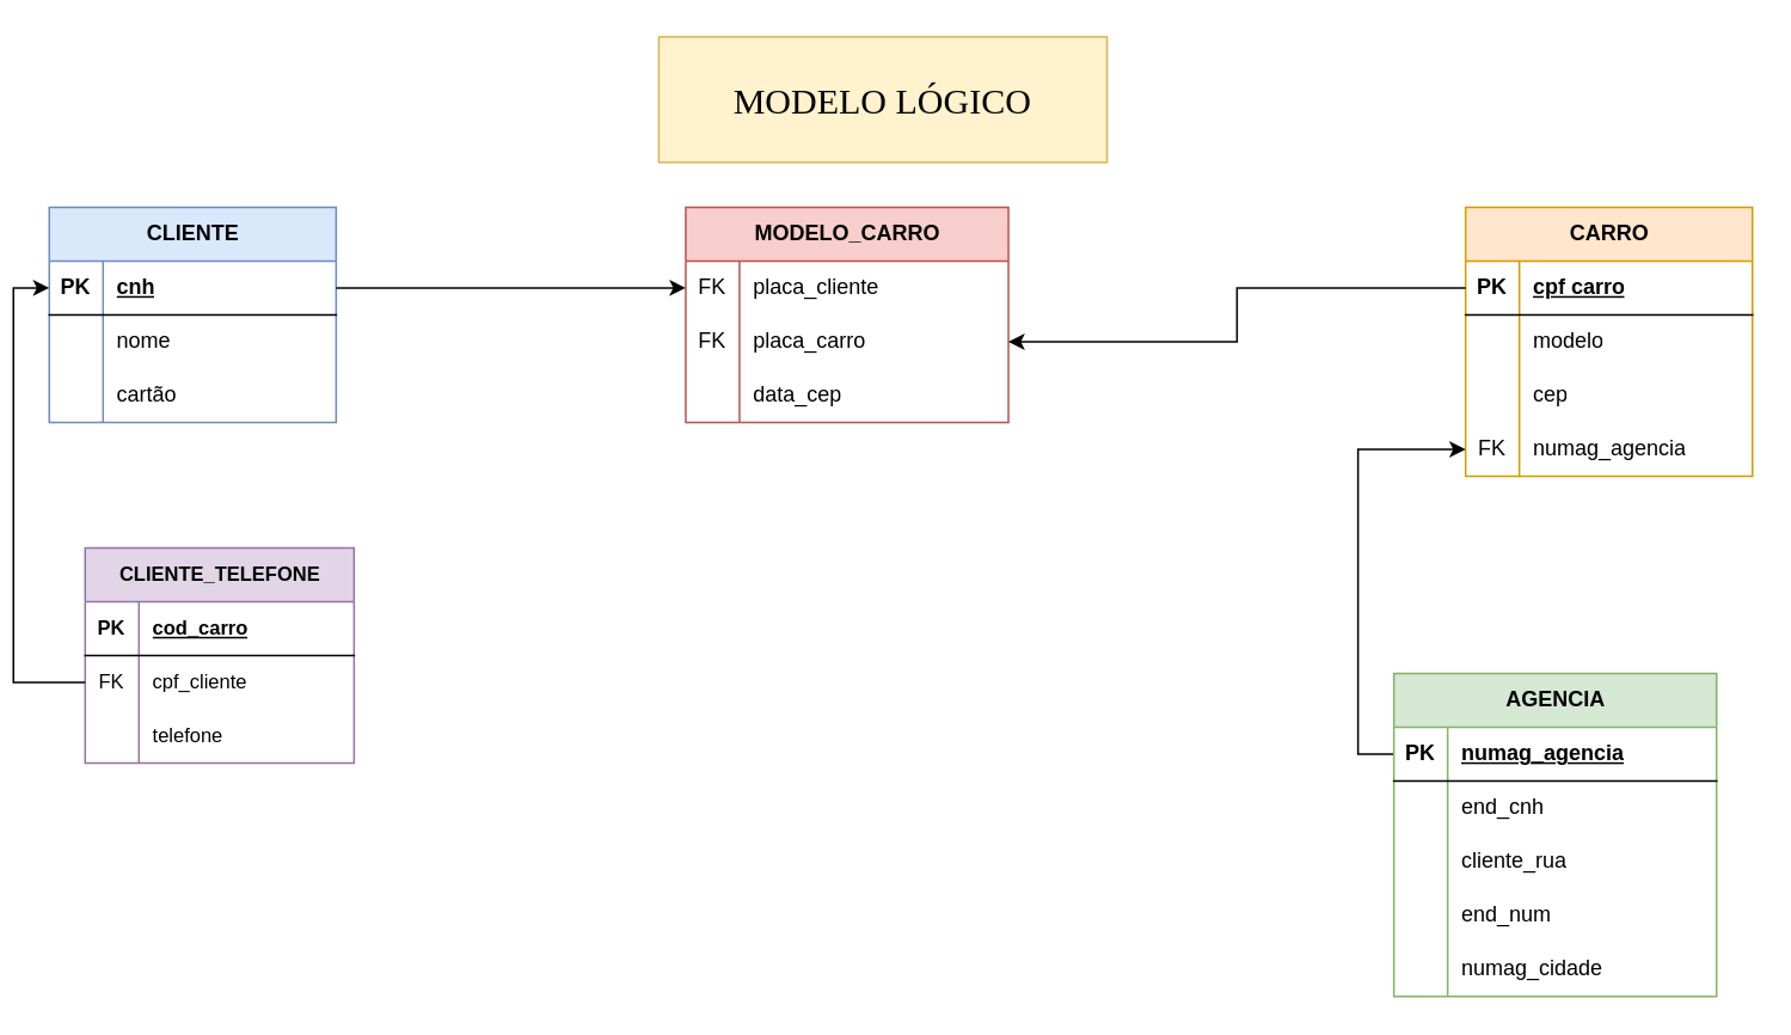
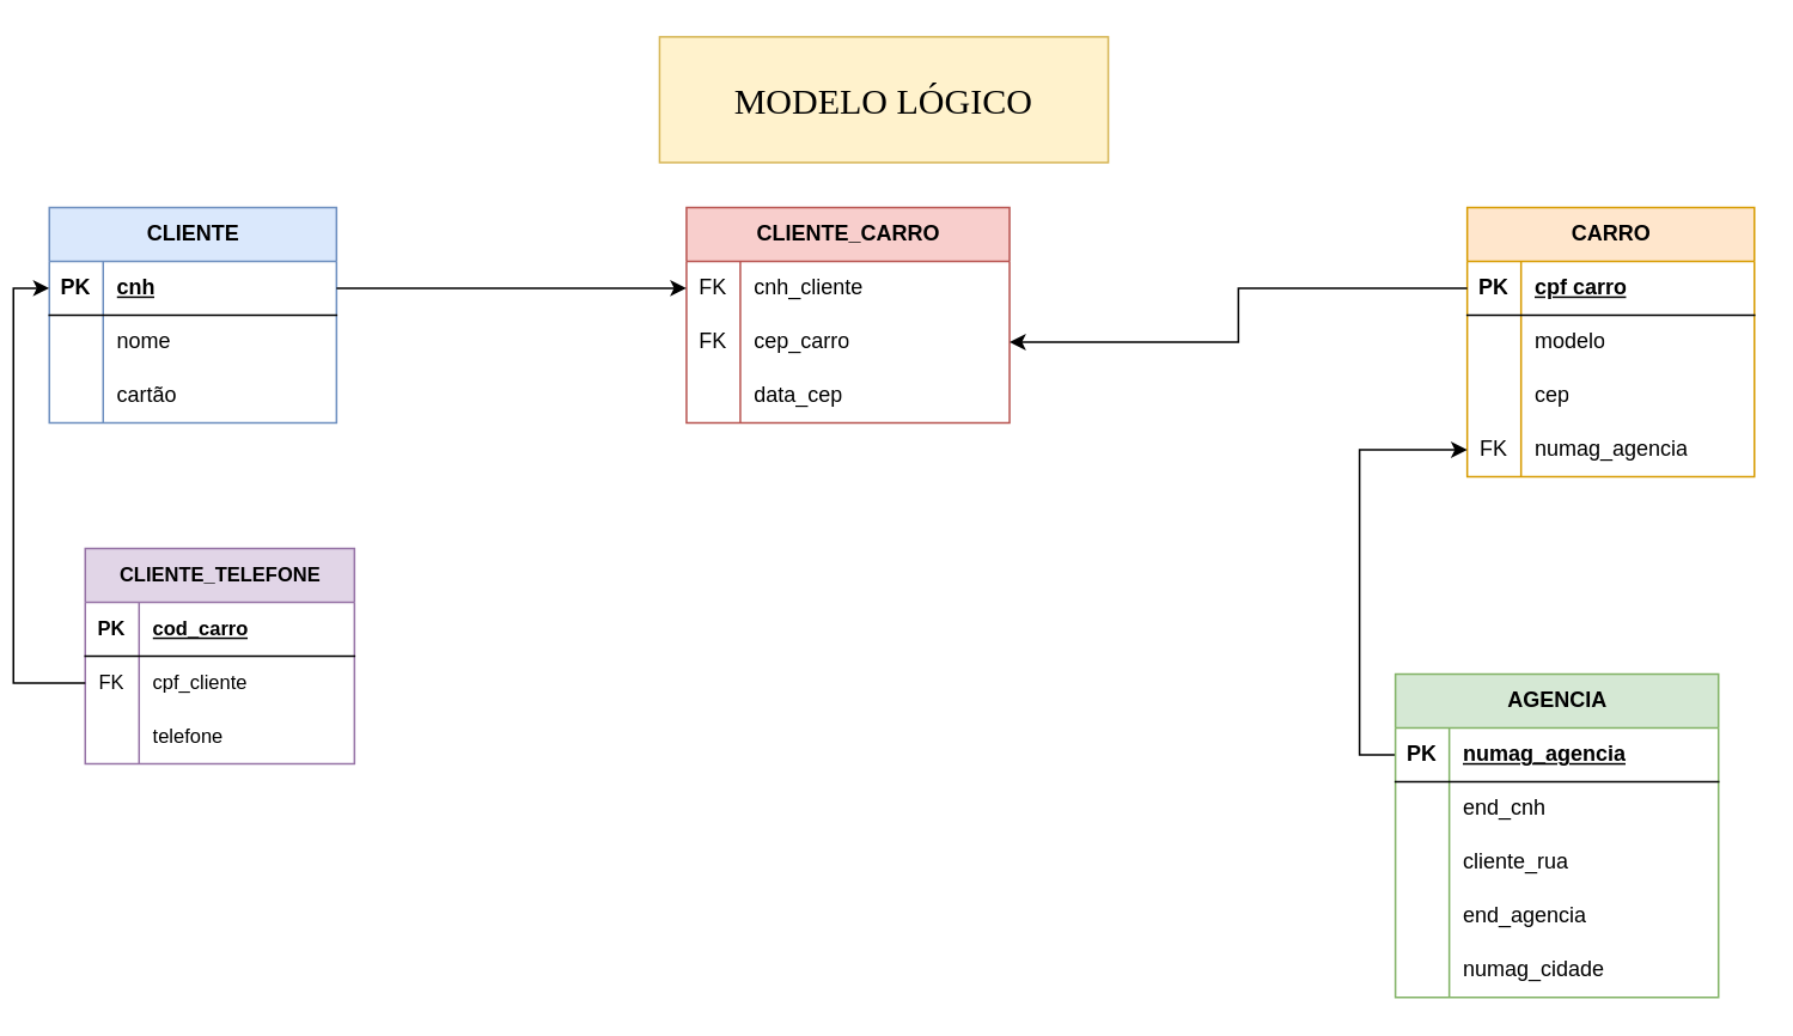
  <mxCell id="0" />
  <mxCell id="1" parent="0" />
  <mxCell id="2" value="MODELO LÓGICO" style="text;html=1;strokeColor=#d6b656;fillColor=#fff2cc;align=center;verticalAlign=middle;whiteSpace=wrap;rounded=0;fontSize=20;fontFamily=Verdana;" vertex="1" parent="1"><mxGeometry x="360" y="20" width="250" height="70" as="geometry" /></mxCell>
  <mxCell id="3" value="CLIENTE" style="shape=table;startSize=30;container=1;collapsible=1;childLayout=tableLayout;fixedRows=1;rowLines=0;fontStyle=1;align=center;resizeLast=1;html=1;fillColor=#dae8fc;strokeColor=#6c8ebf;" vertex="1" parent="1"><mxGeometry x="20" y="115" width="160" height="120" as="geometry" /></mxCell>
  <mxCell id="4" value="" style="shape=tableRow;horizontal=0;startSize=0;swimlaneHead=0;swimlaneBody=0;fillColor=none;collapsible=0;dropTarget=0;points=[[0,0.5],[1,0.5]];portConstraint=eastwest;top=0;left=0;right=0;bottom=1;" vertex="1" parent="3"><mxGeometry y="30" width="160" height="30" as="geometry" /></mxCell>
  <mxCell id="5" value="PK" style="shape=partialRectangle;connectable=0;fillColor=none;top=0;left=0;bottom=0;right=0;fontStyle=1;overflow=hidden;whiteSpace=wrap;html=1;" vertex="1" parent="4"><mxGeometry width="30" height="30" as="geometry"><mxRectangle width="30" height="30" as="alternateBounds" /></mxGeometry></mxCell>
  <mxCell id="6" value="cnh" style="shape=partialRectangle;connectable=0;fillColor=none;top=0;left=0;bottom=0;right=0;align=left;spacingLeft=6;fontStyle=5;overflow=hidden;whiteSpace=wrap;html=1;" vertex="1" parent="4"><mxGeometry x="30" width="130" height="30" as="geometry"><mxRectangle width="130" height="30" as="alternateBounds" /></mxGeometry></mxCell>
  <mxCell id="7" value="" style="shape=tableRow;horizontal=0;startSize=0;swimlaneHead=0;swimlaneBody=0;fillColor=none;collapsible=0;dropTarget=0;points=[[0,0.5],[1,0.5]];portConstraint=eastwest;top=0;left=0;right=0;bottom=0;" vertex="1" parent="3"><mxGeometry y="60" width="160" height="30" as="geometry" /></mxCell>
  <mxCell id="8" value="" style="shape=partialRectangle;connectable=0;fillColor=none;top=0;left=0;bottom=0;right=0;editable=1;overflow=hidden;whiteSpace=wrap;html=1;" vertex="1" parent="7"><mxGeometry width="30" height="30" as="geometry"><mxRectangle width="30" height="30" as="alternateBounds" /></mxGeometry></mxCell>
  <mxCell id="9" value="nome" style="shape=partialRectangle;connectable=0;fillColor=none;top=0;left=0;bottom=0;right=0;align=left;spacingLeft=6;overflow=hidden;whiteSpace=wrap;html=1;" vertex="1" parent="7"><mxGeometry x="30" width="130" height="30" as="geometry"><mxRectangle width="130" height="30" as="alternateBounds" /></mxGeometry></mxCell>
  <mxCell id="10" value="" style="shape=tableRow;horizontal=0;startSize=0;swimlaneHead=0;swimlaneBody=0;fillColor=none;collapsible=0;dropTarget=0;points=[[0,0.5],[1,0.5]];portConstraint=eastwest;top=0;left=0;right=0;bottom=0;" vertex="1" parent="3"><mxGeometry y="90" width="160" height="30" as="geometry" /></mxCell>
  <mxCell id="11" value="" style="shape=partialRectangle;connectable=0;fillColor=none;top=0;left=0;bottom=0;right=0;editable=1;overflow=hidden;whiteSpace=wrap;html=1;" vertex="1" parent="10"><mxGeometry width="30" height="30" as="geometry"><mxRectangle width="30" height="30" as="alternateBounds" /></mxGeometry></mxCell>
  <mxCell id="12" value="cartão" style="shape=partialRectangle;connectable=0;fillColor=none;top=0;left=0;bottom=0;right=0;align=left;spacingLeft=6;overflow=hidden;whiteSpace=wrap;html=1;" vertex="1" parent="10"><mxGeometry x="30" width="130" height="30" as="geometry"><mxRectangle width="130" height="30" as="alternateBounds" /></mxGeometry></mxCell>
- <mxCell id="13" value="MODELO_CARRO" style="shape=table;startSize=30;container=1;collapsible=1;childLayout=tableLayout;fixedRows=1;rowLines=0;fontStyle=1;align=center;resizeLast=1;html=1;fillColor=#f8cecc;strokeColor=#b85450;" vertex="1" parent="1"><mxGeometry x="375" y="115" width="180" height="120" as="geometry" /></mxCell>
+ <mxCell id="13" value="CLIENTE_CARRO" style="shape=table;startSize=30;container=1;collapsible=1;childLayout=tableLayout;fixedRows=1;rowLines=0;fontStyle=1;align=center;resizeLast=1;html=1;fillColor=#f8cecc;strokeColor=#b85450;" vertex="1" parent="1"><mxGeometry x="375" y="115" width="180" height="120" as="geometry" /></mxCell>
  <mxCell id="14" value="" style="shape=tableRow;horizontal=0;startSize=0;swimlaneHead=0;swimlaneBody=0;fillColor=none;collapsible=0;dropTarget=0;points=[[0,0.5],[1,0.5]];portConstraint=eastwest;top=0;left=0;right=0;bottom=0;" vertex="1" parent="13"><mxGeometry y="30" width="180" height="30" as="geometry" /></mxCell>
  <mxCell id="15" value="FK" style="shape=partialRectangle;connectable=0;fillColor=none;top=0;left=0;bottom=0;right=0;editable=1;overflow=hidden;whiteSpace=wrap;html=1;" vertex="1" parent="14"><mxGeometry width="30" height="30" as="geometry"><mxRectangle width="30" height="30" as="alternateBounds" /></mxGeometry></mxCell>
- <mxCell id="16" value="placa_cliente" style="shape=partialRectangle;connectable=0;fillColor=none;top=0;left=0;bottom=0;right=0;align=left;spacingLeft=6;overflow=hidden;whiteSpace=wrap;html=1;" vertex="1" parent="14"><mxGeometry x="30" width="150" height="30" as="geometry"><mxRectangle width="150" height="30" as="alternateBounds" /></mxGeometry></mxCell>
+ <mxCell id="16" value="cnh_cliente" style="shape=partialRectangle;connectable=0;fillColor=none;top=0;left=0;bottom=0;right=0;align=left;spacingLeft=6;overflow=hidden;whiteSpace=wrap;html=1;" vertex="1" parent="14"><mxGeometry x="30" width="150" height="30" as="geometry"><mxRectangle width="150" height="30" as="alternateBounds" /></mxGeometry></mxCell>
  <mxCell id="17" value="" style="shape=tableRow;horizontal=0;startSize=0;swimlaneHead=0;swimlaneBody=0;fillColor=none;collapsible=0;dropTarget=0;points=[[0,0.5],[1,0.5]];portConstraint=eastwest;top=0;left=0;right=0;bottom=0;" vertex="1" parent="13"><mxGeometry y="60" width="180" height="30" as="geometry" /></mxCell>
  <mxCell id="18" value="FK" style="shape=partialRectangle;connectable=0;fillColor=none;top=0;left=0;bottom=0;right=0;editable=1;overflow=hidden;whiteSpace=wrap;html=1;" vertex="1" parent="17"><mxGeometry width="30" height="30" as="geometry"><mxRectangle width="30" height="30" as="alternateBounds" /></mxGeometry></mxCell>
- <mxCell id="19" value="placa_carro" style="shape=partialRectangle;connectable=0;fillColor=none;top=0;left=0;bottom=0;right=0;align=left;spacingLeft=6;overflow=hidden;whiteSpace=wrap;html=1;" vertex="1" parent="17"><mxGeometry x="30" width="150" height="30" as="geometry"><mxRectangle width="150" height="30" as="alternateBounds" /></mxGeometry></mxCell>
+ <mxCell id="19" value="cep_carro" style="shape=partialRectangle;connectable=0;fillColor=none;top=0;left=0;bottom=0;right=0;align=left;spacingLeft=6;overflow=hidden;whiteSpace=wrap;html=1;" vertex="1" parent="17"><mxGeometry x="30" width="150" height="30" as="geometry"><mxRectangle width="150" height="30" as="alternateBounds" /></mxGeometry></mxCell>
  <mxCell id="20" value="" style="shape=tableRow;horizontal=0;startSize=0;swimlaneHead=0;swimlaneBody=0;fillColor=none;collapsible=0;dropTarget=0;points=[[0,0.5],[1,0.5]];portConstraint=eastwest;top=0;left=0;right=0;bottom=0;" vertex="1" parent="13"><mxGeometry y="90" width="180" height="30" as="geometry" /></mxCell>
  <mxCell id="21" value="" style="shape=partialRectangle;connectable=0;fillColor=none;top=0;left=0;bottom=0;right=0;editable=1;overflow=hidden;whiteSpace=wrap;html=1;" vertex="1" parent="20"><mxGeometry width="30" height="30" as="geometry"><mxRectangle width="30" height="30" as="alternateBounds" /></mxGeometry></mxCell>
  <mxCell id="22" value="data_cep" style="shape=partialRectangle;connectable=0;fillColor=none;top=0;left=0;bottom=0;right=0;align=left;spacingLeft=6;overflow=hidden;whiteSpace=wrap;html=1;" vertex="1" parent="20"><mxGeometry x="30" width="150" height="30" as="geometry"><mxRectangle width="150" height="30" as="alternateBounds" /></mxGeometry></mxCell>
  <mxCell id="23" value="CARRO" style="shape=table;startSize=30;container=1;collapsible=1;childLayout=tableLayout;fixedRows=1;rowLines=0;fontStyle=1;align=center;resizeLast=1;html=1;fillColor=#ffe6cc;strokeColor=#d79b00;" vertex="1" parent="1"><mxGeometry x="810" y="115" width="160" height="150" as="geometry" /></mxCell>
  <mxCell id="24" value="" style="shape=tableRow;horizontal=0;startSize=0;swimlaneHead=0;swimlaneBody=0;fillColor=none;collapsible=0;dropTarget=0;points=[[0,0.5],[1,0.5]];portConstraint=eastwest;top=0;left=0;right=0;bottom=1;" vertex="1" parent="23"><mxGeometry y="30" width="160" height="30" as="geometry" /></mxCell>
  <mxCell id="25" value="PK" style="shape=partialRectangle;connectable=0;fillColor=none;top=0;left=0;bottom=0;right=0;fontStyle=1;overflow=hidden;whiteSpace=wrap;html=1;" vertex="1" parent="24"><mxGeometry width="30" height="30" as="geometry"><mxRectangle width="30" height="30" as="alternateBounds" /></mxGeometry></mxCell>
  <mxCell id="26" value="cpf carro" style="shape=partialRectangle;connectable=0;fillColor=none;top=0;left=0;bottom=0;right=0;align=left;spacingLeft=6;fontStyle=5;overflow=hidden;whiteSpace=wrap;html=1;" vertex="1" parent="24"><mxGeometry x="30" width="130" height="30" as="geometry"><mxRectangle width="130" height="30" as="alternateBounds" /></mxGeometry></mxCell>
  <mxCell id="27" value="" style="shape=tableRow;horizontal=0;startSize=0;swimlaneHead=0;swimlaneBody=0;fillColor=none;collapsible=0;dropTarget=0;points=[[0,0.5],[1,0.5]];portConstraint=eastwest;top=0;left=0;right=0;bottom=0;" vertex="1" parent="23"><mxGeometry y="60" width="160" height="30" as="geometry" /></mxCell>
  <mxCell id="28" value="" style="shape=partialRectangle;connectable=0;fillColor=none;top=0;left=0;bottom=0;right=0;editable=1;overflow=hidden;whiteSpace=wrap;html=1;" vertex="1" parent="27"><mxGeometry width="30" height="30" as="geometry"><mxRectangle width="30" height="30" as="alternateBounds" /></mxGeometry></mxCell>
  <mxCell id="29" value="modelo" style="shape=partialRectangle;connectable=0;fillColor=none;top=0;left=0;bottom=0;right=0;align=left;spacingLeft=6;overflow=hidden;whiteSpace=wrap;html=1;" vertex="1" parent="27"><mxGeometry x="30" width="130" height="30" as="geometry"><mxRectangle width="130" height="30" as="alternateBounds" /></mxGeometry></mxCell>
  <mxCell id="30" value="" style="shape=tableRow;horizontal=0;startSize=0;swimlaneHead=0;swimlaneBody=0;fillColor=none;collapsible=0;dropTarget=0;points=[[0,0.5],[1,0.5]];portConstraint=eastwest;top=0;left=0;right=0;bottom=0;" vertex="1" parent="23"><mxGeometry y="90" width="160" height="30" as="geometry" /></mxCell>
  <mxCell id="31" value="" style="shape=partialRectangle;connectable=0;fillColor=none;top=0;left=0;bottom=0;right=0;editable=1;overflow=hidden;whiteSpace=wrap;html=1;" vertex="1" parent="30"><mxGeometry width="30" height="30" as="geometry"><mxRectangle width="30" height="30" as="alternateBounds" /></mxGeometry></mxCell>
  <mxCell id="32" value="cep" style="shape=partialRectangle;connectable=0;fillColor=none;top=0;left=0;bottom=0;right=0;align=left;spacingLeft=6;overflow=hidden;whiteSpace=wrap;html=1;" vertex="1" parent="30"><mxGeometry x="30" width="130" height="30" as="geometry"><mxRectangle width="130" height="30" as="alternateBounds" /></mxGeometry></mxCell>
  <mxCell id="33" style="shape=tableRow;horizontal=0;startSize=0;swimlaneHead=0;swimlaneBody=0;fillColor=none;collapsible=0;dropTarget=0;points=[[0,0.5],[1,0.5]];portConstraint=eastwest;top=0;left=0;right=0;bottom=0;" vertex="1" parent="23"><mxGeometry y="120" width="160" height="30" as="geometry" /></mxCell>
  <mxCell id="34" value="FK" style="shape=partialRectangle;connectable=0;fillColor=none;top=0;left=0;bottom=0;right=0;editable=1;overflow=hidden;whiteSpace=wrap;html=1;" vertex="1" parent="33"><mxGeometry width="30" height="30" as="geometry"><mxRectangle width="30" height="30" as="alternateBounds" /></mxGeometry></mxCell>
  <mxCell id="35" value="numag_agencia" style="shape=partialRectangle;connectable=0;fillColor=none;top=0;left=0;bottom=0;right=0;align=left;spacingLeft=6;overflow=hidden;whiteSpace=wrap;html=1;" vertex="1" parent="33"><mxGeometry x="30" width="130" height="30" as="geometry"><mxRectangle width="130" height="30" as="alternateBounds" /></mxGeometry></mxCell>
  <mxCell id="36" value="CLIENTE_TELEFONE" style="shape=table;startSize=30;container=1;collapsible=1;childLayout=tableLayout;fixedRows=1;rowLines=0;fontStyle=1;align=center;resizeLast=1;html=1;fontSize=11;fillColor=#e1d5e7;strokeColor=#9673a6;" vertex="1" parent="1"><mxGeometry x="40" y="305" width="150" height="120" as="geometry" /></mxCell>
  <mxCell id="37" value="" style="shape=tableRow;horizontal=0;startSize=0;swimlaneHead=0;swimlaneBody=0;fillColor=none;collapsible=0;dropTarget=0;points=[[0,0.5],[1,0.5]];portConstraint=eastwest;top=0;left=0;right=0;bottom=1;fontSize=11;" vertex="1" parent="36"><mxGeometry y="30" width="150" height="30" as="geometry" /></mxCell>
  <mxCell id="38" value="PK" style="shape=partialRectangle;connectable=0;fillColor=none;top=0;left=0;bottom=0;right=0;fontStyle=1;overflow=hidden;whiteSpace=wrap;html=1;fontSize=11;" vertex="1" parent="37"><mxGeometry width="30" height="30" as="geometry"><mxRectangle width="30" height="30" as="alternateBounds" /></mxGeometry></mxCell>
  <mxCell id="39" value="cod_carro" style="shape=partialRectangle;connectable=0;fillColor=none;top=0;left=0;bottom=0;right=0;align=left;spacingLeft=6;fontStyle=5;overflow=hidden;whiteSpace=wrap;html=1;fontSize=11;" vertex="1" parent="37"><mxGeometry x="30" width="120" height="30" as="geometry"><mxRectangle width="120" height="30" as="alternateBounds" /></mxGeometry></mxCell>
  <mxCell id="40" value="" style="shape=tableRow;horizontal=0;startSize=0;swimlaneHead=0;swimlaneBody=0;fillColor=none;collapsible=0;dropTarget=0;points=[[0,0.5],[1,0.5]];portConstraint=eastwest;top=0;left=0;right=0;bottom=0;fontSize=11;" vertex="1" parent="36"><mxGeometry y="60" width="150" height="30" as="geometry" /></mxCell>
  <mxCell id="41" value="FK" style="shape=partialRectangle;connectable=0;fillColor=none;top=0;left=0;bottom=0;right=0;editable=1;overflow=hidden;whiteSpace=wrap;html=1;fontSize=11;" vertex="1" parent="40"><mxGeometry width="30" height="30" as="geometry"><mxRectangle width="30" height="30" as="alternateBounds" /></mxGeometry></mxCell>
  <mxCell id="42" value="cpf_cliente" style="shape=partialRectangle;connectable=0;fillColor=none;top=0;left=0;bottom=0;right=0;align=left;spacingLeft=6;overflow=hidden;whiteSpace=wrap;html=1;fontSize=11;" vertex="1" parent="40"><mxGeometry x="30" width="120" height="30" as="geometry"><mxRectangle width="120" height="30" as="alternateBounds" /></mxGeometry></mxCell>
  <mxCell id="43" value="" style="shape=tableRow;horizontal=0;startSize=0;swimlaneHead=0;swimlaneBody=0;fillColor=none;collapsible=0;dropTarget=0;points=[[0,0.5],[1,0.5]];portConstraint=eastwest;top=0;left=0;right=0;bottom=0;fontSize=11;" vertex="1" parent="36"><mxGeometry y="90" width="150" height="30" as="geometry" /></mxCell>
  <mxCell id="44" value="" style="shape=partialRectangle;connectable=0;fillColor=none;top=0;left=0;bottom=0;right=0;editable=1;overflow=hidden;whiteSpace=wrap;html=1;fontSize=11;" vertex="1" parent="43"><mxGeometry width="30" height="30" as="geometry"><mxRectangle width="30" height="30" as="alternateBounds" /></mxGeometry></mxCell>
  <mxCell id="45" value="telefone" style="shape=partialRectangle;connectable=0;fillColor=none;top=0;left=0;bottom=0;right=0;align=left;spacingLeft=6;overflow=hidden;whiteSpace=wrap;html=1;fontSize=11;" vertex="1" parent="43"><mxGeometry x="30" width="120" height="30" as="geometry"><mxRectangle width="120" height="30" as="alternateBounds" /></mxGeometry></mxCell>
  <mxCell id="46" style="edgeStyle=orthogonalEdgeStyle;rounded=0;orthogonalLoop=1;jettySize=auto;html=1;exitX=0;exitY=0.5;exitDx=0;exitDy=0;entryX=0;entryY=0.5;entryDx=0;entryDy=0;" edge="1" parent="1" source="40" target="4"><mxGeometry relative="1" as="geometry" /></mxCell>
  <mxCell id="47" style="edgeStyle=orthogonalEdgeStyle;rounded=0;orthogonalLoop=1;jettySize=auto;html=1;exitX=1;exitY=0.5;exitDx=0;exitDy=0;entryX=0;entryY=0.5;entryDx=0;entryDy=0;" edge="1" parent="1" source="4" target="14"><mxGeometry relative="1" as="geometry" /></mxCell>
  <mxCell id="48" style="edgeStyle=orthogonalEdgeStyle;rounded=0;orthogonalLoop=1;jettySize=auto;html=1;exitX=0;exitY=0.5;exitDx=0;exitDy=0;entryX=1;entryY=0.5;entryDx=0;entryDy=0;" edge="1" parent="1" source="24" target="17"><mxGeometry relative="1" as="geometry" /></mxCell>
  <mxCell id="49" style="edgeStyle=orthogonalEdgeStyle;rounded=0;orthogonalLoop=1;jettySize=auto;html=1;exitX=0;exitY=0.5;exitDx=0;exitDy=0;entryX=0;entryY=0.5;entryDx=0;entryDy=0;" edge="1" parent="1" source="51" target="33"><mxGeometry relative="1" as="geometry" /></mxCell>
  <mxCell id="50" value="AGENCIA" style="shape=table;startSize=30;container=1;collapsible=1;childLayout=tableLayout;fixedRows=1;rowLines=0;fontStyle=1;align=center;resizeLast=1;html=1;fillColor=#d5e8d4;strokeColor=#82b366;" vertex="1" parent="1"><mxGeometry x="770" y="375" width="180" height="180" as="geometry" /></mxCell>
  <mxCell id="51" value="" style="shape=tableRow;horizontal=0;startSize=0;swimlaneHead=0;swimlaneBody=0;fillColor=none;collapsible=0;dropTarget=0;points=[[0,0.5],[1,0.5]];portConstraint=eastwest;top=0;left=0;right=0;bottom=1;" vertex="1" parent="50"><mxGeometry y="30" width="180" height="30" as="geometry" /></mxCell>
  <mxCell id="52" value="PK" style="shape=partialRectangle;connectable=0;fillColor=none;top=0;left=0;bottom=0;right=0;fontStyle=1;overflow=hidden;whiteSpace=wrap;html=1;" vertex="1" parent="51"><mxGeometry width="30" height="30" as="geometry"><mxRectangle width="30" height="30" as="alternateBounds" /></mxGeometry></mxCell>
  <mxCell id="53" value="numag_agencia" style="shape=partialRectangle;connectable=0;fillColor=none;top=0;left=0;bottom=0;right=0;align=left;spacingLeft=6;fontStyle=5;overflow=hidden;whiteSpace=wrap;html=1;" vertex="1" parent="51"><mxGeometry x="30" width="150" height="30" as="geometry"><mxRectangle width="150" height="30" as="alternateBounds" /></mxGeometry></mxCell>
  <mxCell id="54" value="" style="shape=tableRow;horizontal=0;startSize=0;swimlaneHead=0;swimlaneBody=0;fillColor=none;collapsible=0;dropTarget=0;points=[[0,0.5],[1,0.5]];portConstraint=eastwest;top=0;left=0;right=0;bottom=0;" vertex="1" parent="50"><mxGeometry y="60" width="180" height="30" as="geometry" /></mxCell>
  <mxCell id="55" value="" style="shape=partialRectangle;connectable=0;fillColor=none;top=0;left=0;bottom=0;right=0;editable=1;overflow=hidden;whiteSpace=wrap;html=1;" vertex="1" parent="54"><mxGeometry width="30" height="30" as="geometry"><mxRectangle width="30" height="30" as="alternateBounds" /></mxGeometry></mxCell>
  <mxCell id="56" value="end_cnh" style="shape=partialRectangle;connectable=0;fillColor=none;top=0;left=0;bottom=0;right=0;align=left;spacingLeft=6;overflow=hidden;whiteSpace=wrap;html=1;" vertex="1" parent="54"><mxGeometry x="30" width="150" height="30" as="geometry"><mxRectangle width="150" height="30" as="alternateBounds" /></mxGeometry></mxCell>
  <mxCell id="57" value="" style="shape=tableRow;horizontal=0;startSize=0;swimlaneHead=0;swimlaneBody=0;fillColor=none;collapsible=0;dropTarget=0;points=[[0,0.5],[1,0.5]];portConstraint=eastwest;top=0;left=0;right=0;bottom=0;" vertex="1" parent="50"><mxGeometry y="90" width="180" height="30" as="geometry" /></mxCell>
  <mxCell id="58" value="" style="shape=partialRectangle;connectable=0;fillColor=none;top=0;left=0;bottom=0;right=0;editable=1;overflow=hidden;whiteSpace=wrap;html=1;" vertex="1" parent="57"><mxGeometry width="30" height="30" as="geometry"><mxRectangle width="30" height="30" as="alternateBounds" /></mxGeometry></mxCell>
  <mxCell id="59" value="cliente_rua" style="shape=partialRectangle;connectable=0;fillColor=none;top=0;left=0;bottom=0;right=0;align=left;spacingLeft=6;overflow=hidden;whiteSpace=wrap;html=1;" vertex="1" parent="57"><mxGeometry x="30" width="150" height="30" as="geometry"><mxRectangle width="150" height="30" as="alternateBounds" /></mxGeometry></mxCell>
  <mxCell id="60" value="" style="shape=tableRow;horizontal=0;startSize=0;swimlaneHead=0;swimlaneBody=0;fillColor=none;collapsible=0;dropTarget=0;points=[[0,0.5],[1,0.5]];portConstraint=eastwest;top=0;left=0;right=0;bottom=0;" vertex="1" parent="50"><mxGeometry y="120" width="180" height="30" as="geometry" /></mxCell>
  <mxCell id="61" value="" style="shape=partialRectangle;connectable=0;fillColor=none;top=0;left=0;bottom=0;right=0;editable=1;overflow=hidden;whiteSpace=wrap;html=1;" vertex="1" parent="60"><mxGeometry width="30" height="30" as="geometry"><mxRectangle width="30" height="30" as="alternateBounds" /></mxGeometry></mxCell>
- <mxCell id="62" value="end_num" style="shape=partialRectangle;connectable=0;fillColor=none;top=0;left=0;bottom=0;right=0;align=left;spacingLeft=6;overflow=hidden;whiteSpace=wrap;html=1;" vertex="1" parent="60"><mxGeometry x="30" width="150" height="30" as="geometry"><mxRectangle width="150" height="30" as="alternateBounds" /></mxGeometry></mxCell>
+ <mxCell id="62" value="end_agencia" style="shape=partialRectangle;connectable=0;fillColor=none;top=0;left=0;bottom=0;right=0;align=left;spacingLeft=6;overflow=hidden;whiteSpace=wrap;html=1;" vertex="1" parent="60"><mxGeometry x="30" width="150" height="30" as="geometry"><mxRectangle width="150" height="30" as="alternateBounds" /></mxGeometry></mxCell>
  <mxCell id="63" style="shape=tableRow;horizontal=0;startSize=0;swimlaneHead=0;swimlaneBody=0;fillColor=none;collapsible=0;dropTarget=0;points=[[0,0.5],[1,0.5]];portConstraint=eastwest;top=0;left=0;right=0;bottom=0;" vertex="1" parent="50"><mxGeometry y="150" width="180" height="30" as="geometry" /></mxCell>
  <mxCell id="64" style="shape=partialRectangle;connectable=0;fillColor=none;top=0;left=0;bottom=0;right=0;editable=1;overflow=hidden;whiteSpace=wrap;html=1;" vertex="1" parent="63"><mxGeometry width="30" height="30" as="geometry"><mxRectangle width="30" height="30" as="alternateBounds" /></mxGeometry></mxCell>
  <mxCell id="65" value="numag_cidade" style="shape=partialRectangle;connectable=0;fillColor=none;top=0;left=0;bottom=0;right=0;align=left;spacingLeft=6;overflow=hidden;whiteSpace=wrap;html=1;" vertex="1" parent="63"><mxGeometry x="30" width="150" height="30" as="geometry"><mxRectangle width="150" height="30" as="alternateBounds" /></mxGeometry></mxCell>
